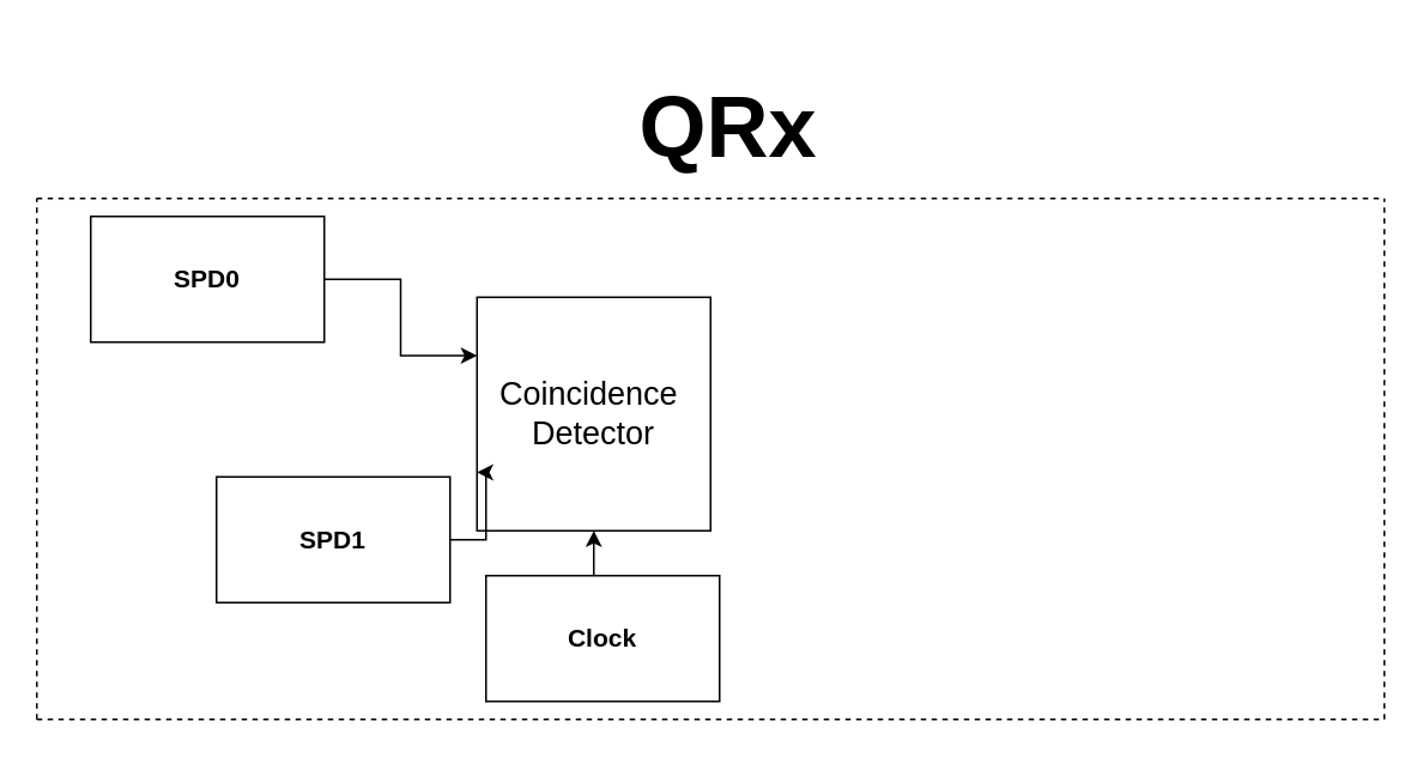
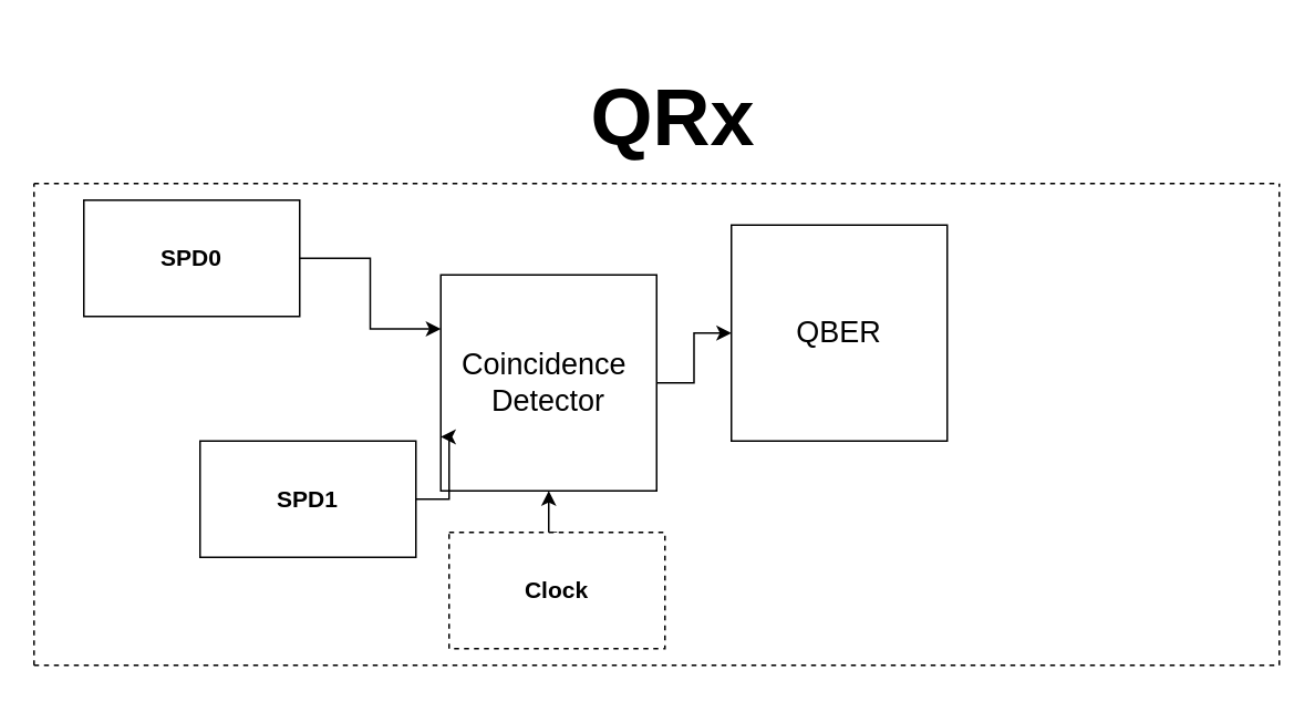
  <mxCell id="0" />
  <mxCell id="1" parent="0" />
+ <mxCell id="2" style="edgeStyle=orthogonalEdgeStyle;rounded=0;orthogonalLoop=1;jettySize=auto;html=1;exitX=1;exitY=0.5;exitDx=0;exitDy=0;entryX=0;entryY=0.5;entryDx=0;entryDy=0;" parent="1" source="3" target="10" edge="1"><mxGeometry relative="1" as="geometry" /></mxCell>
  <mxCell id="3" value="&lt;font style=&quot;font-size: 18px&quot;&gt;Coincidence&amp;nbsp;&lt;br&gt;Detector&lt;/font&gt;" style="whiteSpace=wrap;html=1;aspect=fixed;" parent="1" vertex="1"><mxGeometry x="265" y="165" width="130" height="130" as="geometry" /></mxCell>
  <mxCell id="4" style="edgeStyle=orthogonalEdgeStyle;rounded=0;orthogonalLoop=1;jettySize=auto;html=1;entryX=0;entryY=0.25;entryDx=0;entryDy=0;" parent="1" source="5" target="3" edge="1"><mxGeometry relative="1" as="geometry" /></mxCell>
  <mxCell id="5" value="&lt;font style=&quot;font-size: 14px&quot;&gt;&lt;b&gt;SPD0&lt;/b&gt;&lt;/font&gt;" style="rounded=0;whiteSpace=wrap;html=1;" parent="1" vertex="1"><mxGeometry x="50" y="120" width="130" height="70" as="geometry" /></mxCell>
  <mxCell id="6" style="edgeStyle=orthogonalEdgeStyle;rounded=0;orthogonalLoop=1;jettySize=auto;html=1;exitX=1;exitY=0.5;exitDx=0;exitDy=0;entryX=0;entryY=0.75;entryDx=0;entryDy=0;" parent="1" source="7" target="3" edge="1"><mxGeometry relative="1" as="geometry" /></mxCell>
  <mxCell id="7" value="&lt;font style=&quot;font-size: 14px&quot;&gt;&lt;b&gt;SPD1&lt;/b&gt;&lt;/font&gt;" style="rounded=0;whiteSpace=wrap;html=1;" parent="1" vertex="1"><mxGeometry x="120" y="265" width="130" height="70" as="geometry" /></mxCell>
  <mxCell id="8" style="edgeStyle=orthogonalEdgeStyle;rounded=0;html=1;exitX=0.5;exitY=0;entryX=0.5;entryY=1;jettySize=auto;orthogonalLoop=1;" edge="1" parent="1" source="9" target="3"><mxGeometry relative="1" as="geometry" /></mxCell>
- <mxCell id="9" value="&lt;font style=&quot;font-size: 14px&quot;&gt;&lt;b&gt;Clock&lt;/b&gt;&lt;/font&gt;" style="rounded=0;whiteSpace=wrap;html=1;" parent="1" vertex="1"><mxGeometry x="270" y="320" width="130" height="70" as="geometry" /></mxCell>
+ <mxCell id="9" value="&lt;font style=&quot;font-size: 14px&quot;&gt;&lt;b&gt;Clock&lt;/b&gt;&lt;/font&gt;" style="rounded=0;whiteSpace=wrap;html=1;dashed=1;" parent="1" vertex="1"><mxGeometry x="270" y="320" width="130" height="70" as="geometry" /></mxCell>
+ <mxCell id="10" value="&lt;span style=&quot;font-size: 18px&quot;&gt;QBER&lt;/span&gt;" style="whiteSpace=wrap;html=1;aspect=fixed;" parent="1" vertex="1"><mxGeometry x="440" y="135" width="130" height="130" as="geometry" /></mxCell>
  <mxCell id="11" value="" style="endArrow=none;dashed=1;html=1;" edge="1" parent="1"><mxGeometry width="50" height="50" relative="1" as="geometry"><mxPoint x="20" y="400" as="sourcePoint" /><mxPoint x="20" y="110" as="targetPoint" /></mxGeometry></mxCell>
  <mxCell id="12" value="" style="endArrow=none;dashed=1;html=1;" edge="1" parent="1"><mxGeometry width="50" height="50" relative="1" as="geometry"><mxPoint x="20" y="400" as="sourcePoint" /><mxPoint x="770" y="400" as="targetPoint" /></mxGeometry></mxCell>
  <mxCell id="13" value="" style="endArrow=none;dashed=1;html=1;" edge="1" parent="1"><mxGeometry width="50" height="50" relative="1" as="geometry"><mxPoint x="770" y="400" as="sourcePoint" /><mxPoint x="770" y="110" as="targetPoint" /><Array as="points" /></mxGeometry></mxCell>
  <mxCell id="14" value="" style="endArrow=none;dashed=1;html=1;" edge="1" parent="1"><mxGeometry width="50" height="50" relative="1" as="geometry"><mxPoint x="20" y="110" as="sourcePoint" /><mxPoint x="770" y="110" as="targetPoint" /></mxGeometry></mxCell>
  <mxCell id="15" value="&lt;font style=&quot;font-size: 48px&quot;&gt;&lt;b&gt;QRx&lt;/b&gt;&lt;/font&gt;" style="text;html=1;strokeColor=none;fillColor=none;align=center;verticalAlign=middle;whiteSpace=wrap;rounded=0;" vertex="1" parent="1"><mxGeometry x="320" y="20" width="170" height="100" as="geometry" /></mxCell>
